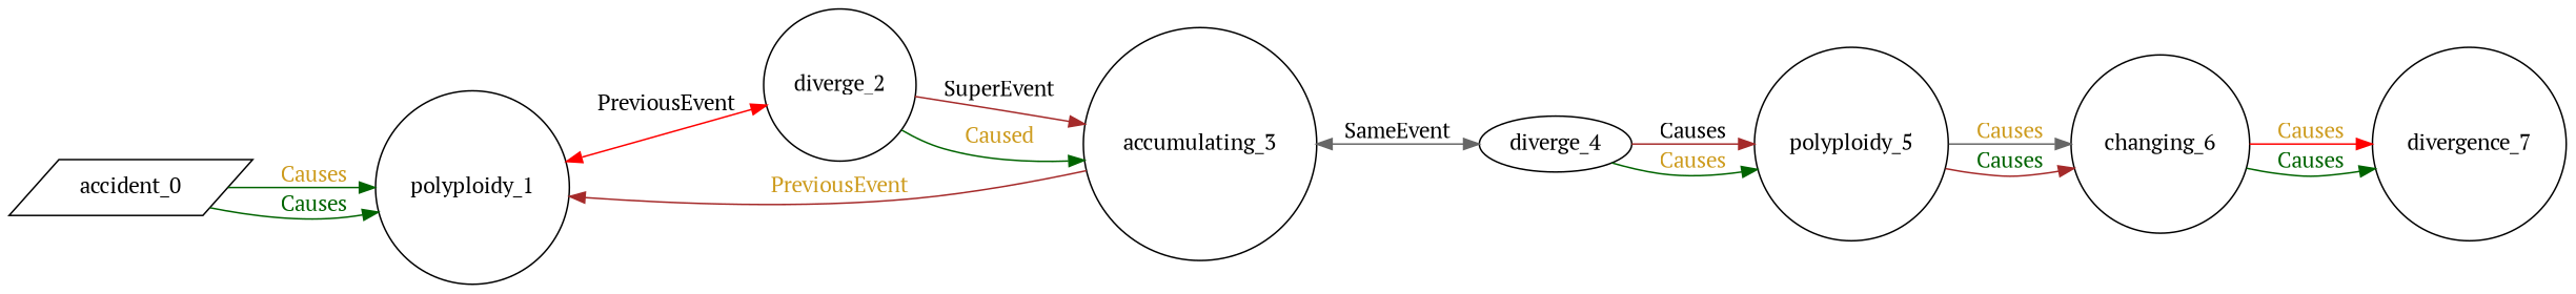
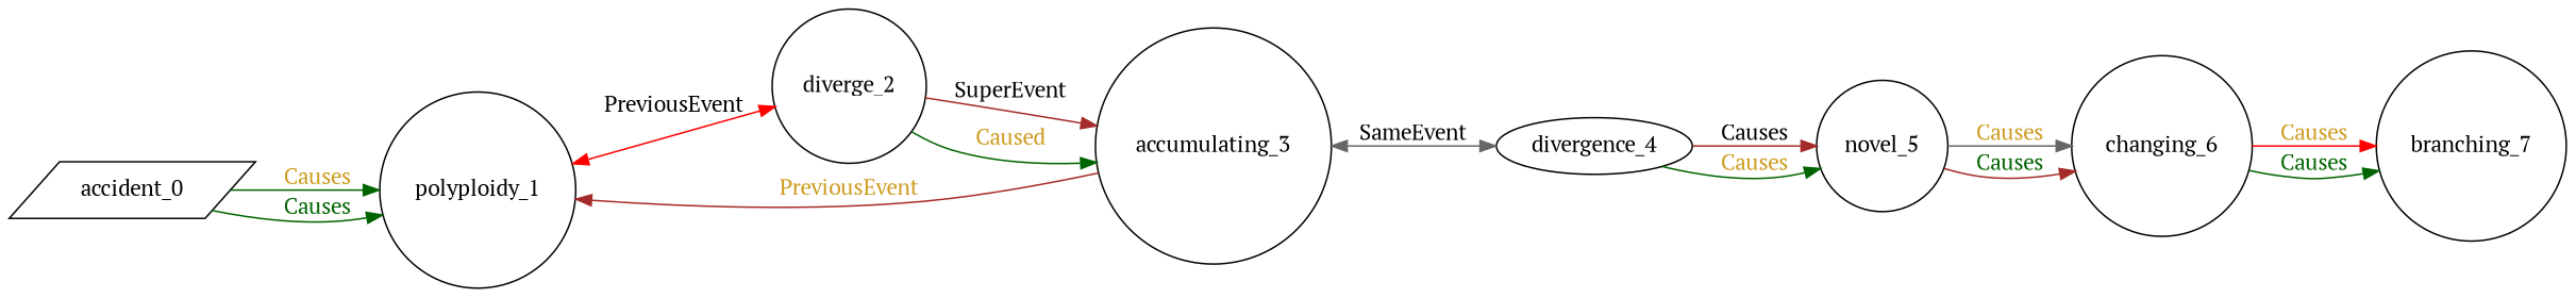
  digraph {
    fontname="PT Serif"
    rankdir=LR
    node [fontname="PT Serif" shape=circle]
    edge [color=darkgreen fontcolor=goldenrod3 fontname="PT Serif"]
    n1 [label=accident_0 shape=parallelogram]
    n2 [label=polyploidy_1]
    n3 [label=diverge_2]
    n4 [label=accumulating_3]
-   n5 [label=diverge_4 shape=ellipse]
-   n6 [label=polyploidy_5]
+   n5 [label=divergence_4 shape=ellipse]
+   n6 [label=novel_5]
    n7 [label=changing_6]
-   n8 [label=divergence_7]
+   n8 [label=branching_7]
    n1 -> n2 [label=Causes]
    n1 -> n2 [fontcolor=darkgreen label=Causes]
    n2 -> n3 [color=red dir=both fontcolor=black label=PreviousEvent]
    n3 -> n4 [color=brown fontcolor=black label=SuperEvent]
    n3 -> n4 [label=Caused]
    n4 -> n2 [color=brown label=PreviousEvent]
    n4 -> n5 [color=gray40 dir=both fontcolor=black label=SameEvent]
    n5 -> n6 [color=brown fontcolor=black label=Causes]
    n5 -> n6 [label=Causes]
    n6 -> n7 [color=gray40 label=Causes]
    n6 -> n7 [color=brown fontcolor=darkgreen label=Causes]
    n7 -> n8 [color=red label=Causes]
    n7 -> n8 [fontcolor=darkgreen label=Causes]
  }
